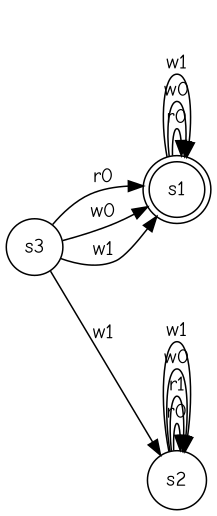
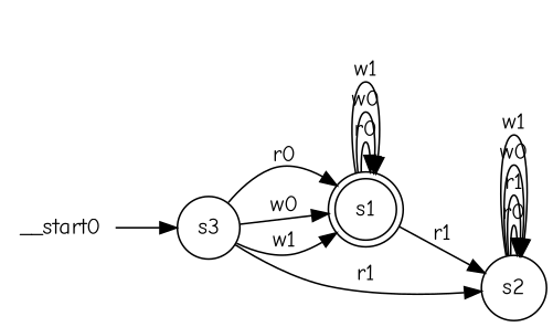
  digraph {
    fontname="Comic Neue"
    rankdir=LR
    node [fontname="Comic Neue" shape=circle]
    edge [fontname="Comic Neue"]
    n1 [label=s3]
    n2 [label=s1 shape=doublecircle]
    n3 [label=s2]
+   __start0 [height=0 shape=none width=0]
    n1 -> n2 [label=r0]
    n1 -> n2 [label=w0]
    n1 -> n2 [label=w1]
-   n1 -> n3 [label=w1]
+   n1 -> n3 [label=r1]
    n2 -> n2 [label=r0]
    n2 -> n2 [label=w0]
    n2 -> n2 [label=w1]
+   n2 -> n3 [label=r1]
    n3 -> n3 [label=r0]
    n3 -> n3 [label=r1]
    n3 -> n3 [label=w0]
    n3 -> n3 [label=w1]
+   __start0 -> n1
  }
